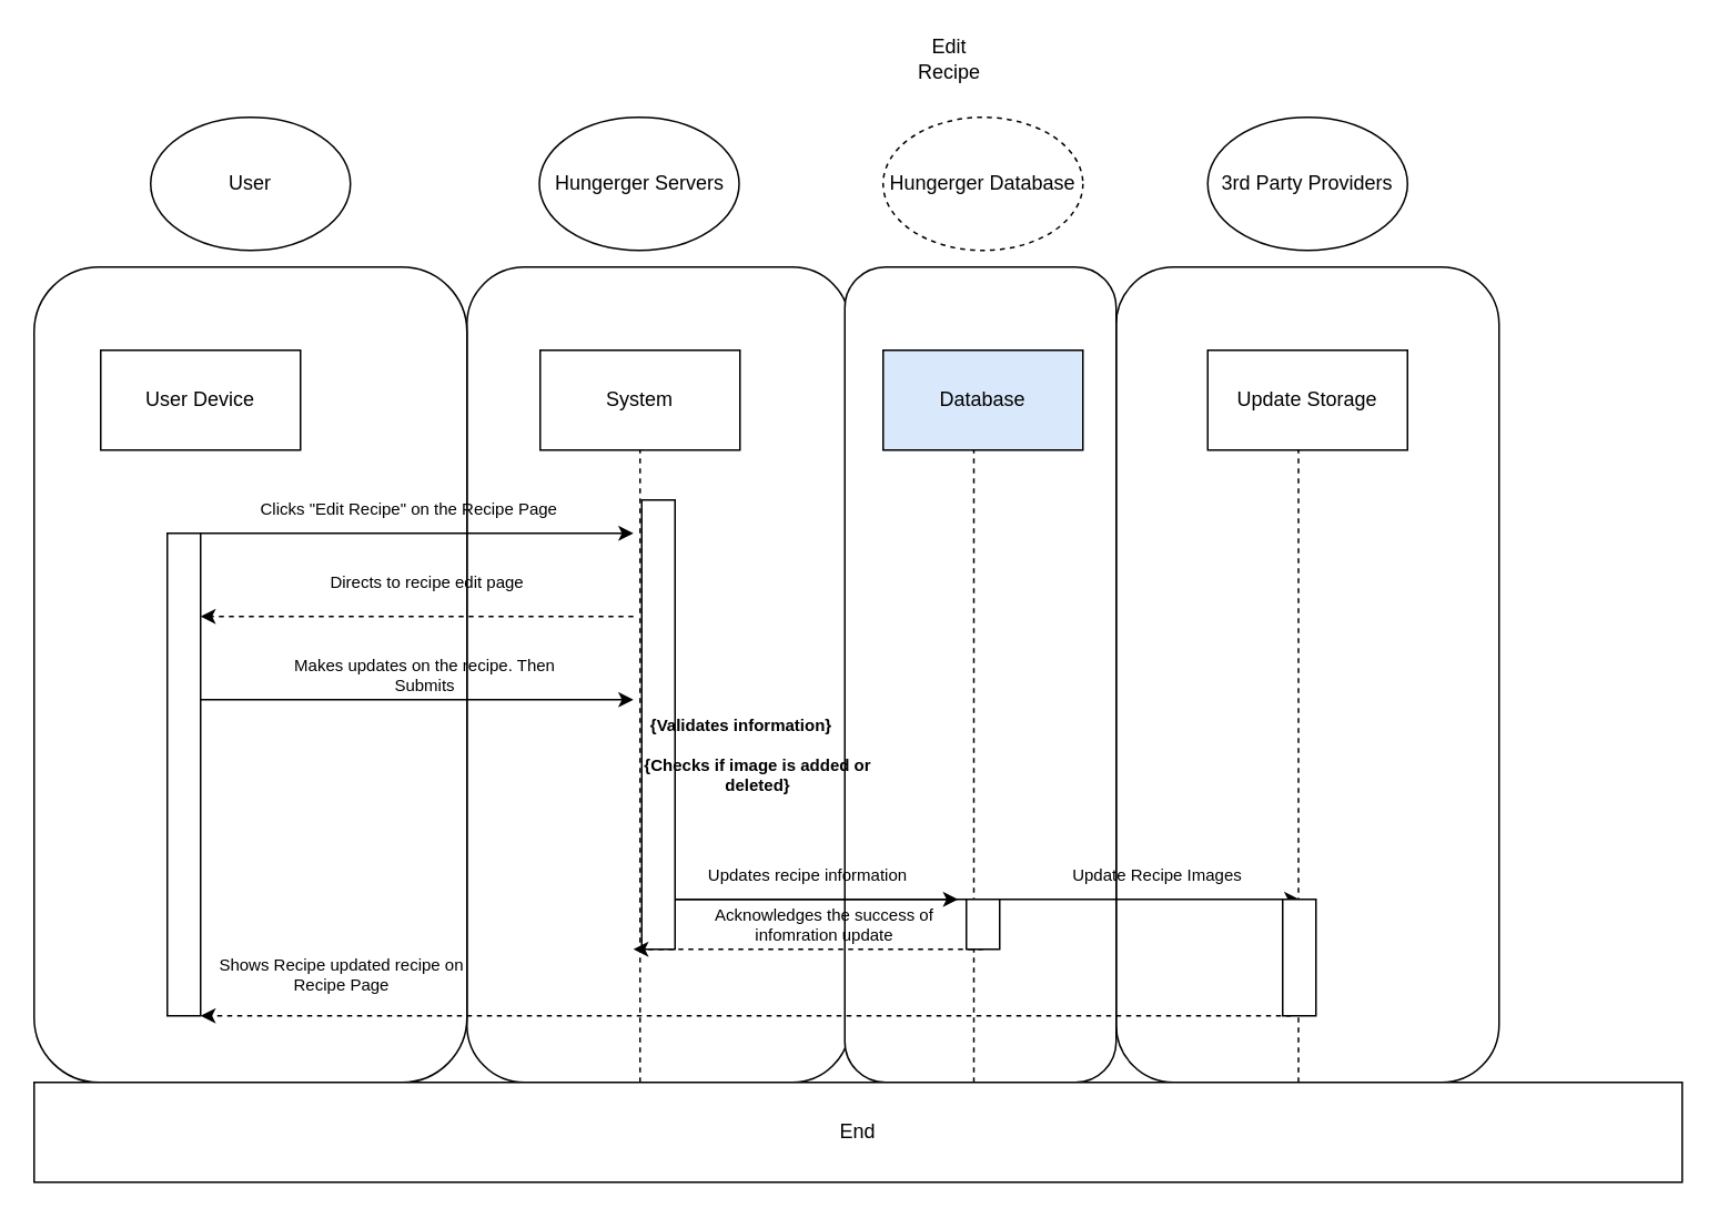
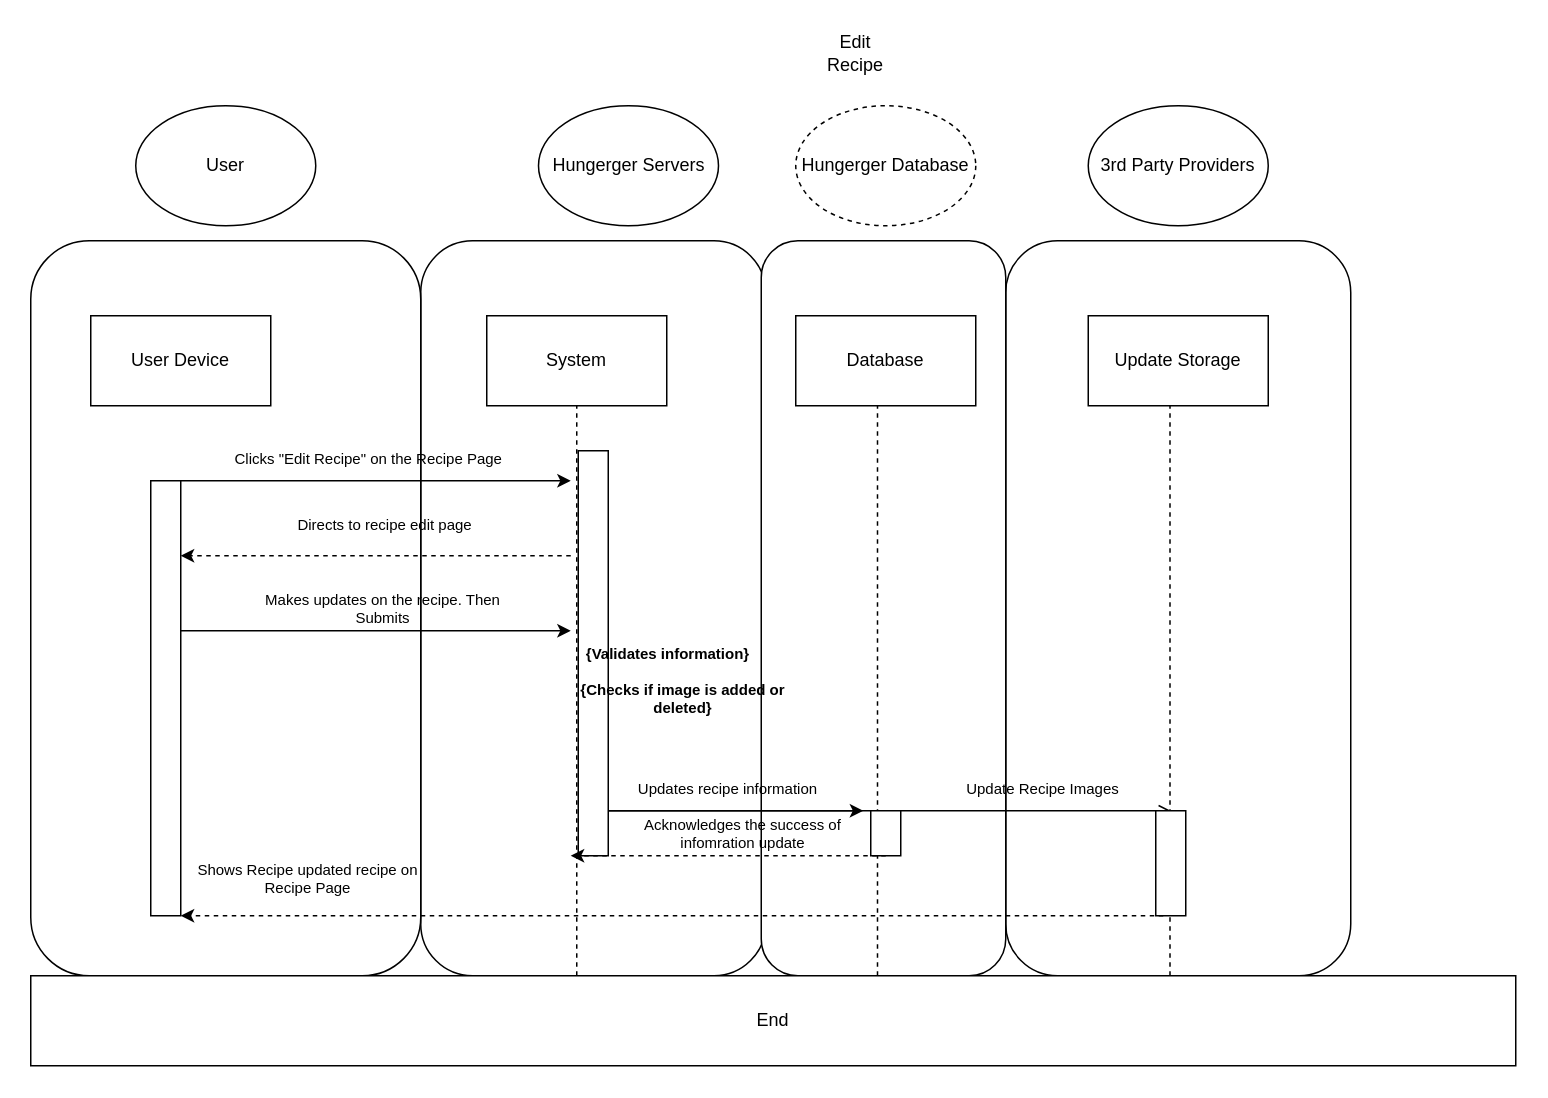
  <mxCell id="0" />
  <mxCell id="1" parent="0" />
  <mxCell id="2" value="" style="rounded=1;whiteSpace=wrap;html=1;" vertex="1" parent="1"><mxGeometry x="670" y="160" width="230" height="490" as="geometry" /></mxCell>
  <mxCell id="3" value="" style="rounded=1;whiteSpace=wrap;html=1;" vertex="1" parent="1"><mxGeometry x="280" y="160" width="230" height="490" as="geometry" /></mxCell>
  <mxCell id="4" value="" style="rounded=1;whiteSpace=wrap;html=1;" vertex="1" parent="1"><mxGeometry x="507" y="160" width="163" height="490" as="geometry" /></mxCell>
  <mxCell id="5" value="" style="rounded=1;whiteSpace=wrap;html=1;" vertex="1" parent="1"><mxGeometry x="20" y="160" width="260" height="490" as="geometry" /></mxCell>
  <mxCell id="6" value="User Device" style="rounded=0;whiteSpace=wrap;html=1;" vertex="1" parent="1"><mxGeometry x="60" y="210" width="120" height="60" as="geometry" /></mxCell>
  <mxCell id="7" value="System" style="rounded=0;whiteSpace=wrap;html=1;" vertex="1" parent="1"><mxGeometry x="324" y="210" width="120" height="60" as="geometry" /></mxCell>
- <mxCell id="8" value="Database" style="rounded=0;whiteSpace=wrap;html=1;fillColor=#dae8fc;" vertex="1" parent="1"><mxGeometry x="530" y="210" width="120" height="60" as="geometry" /></mxCell>
+ <mxCell id="8" value="Database" style="rounded=0;whiteSpace=wrap;html=1;" vertex="1" parent="1"><mxGeometry x="530" y="210" width="120" height="60" as="geometry" /></mxCell>
  <mxCell id="9" value="Update Storage" style="rounded=0;whiteSpace=wrap;html=1;" vertex="1" parent="1"><mxGeometry x="725" y="210" width="120" height="60" as="geometry" /></mxCell>
  <mxCell id="10" value="End" style="rounded=0;whiteSpace=wrap;html=1;" vertex="1" parent="1"><mxGeometry x="20" y="650" width="990" height="60" as="geometry" /></mxCell>
  <mxCell id="11" value="" style="endArrow=none;dashed=1;html=1;rounded=0;entryX=0.5;entryY=1;entryDx=0;entryDy=0;exitX=0.09;exitY=0;exitDx=0;exitDy=0;exitPerimeter=0;" edge="1" parent="1"><mxGeometry width="50" height="50" relative="1" as="geometry"><mxPoint x="384" y="650" as="sourcePoint" /><mxPoint x="384" y="270" as="targetPoint" /><Array as="points"><mxPoint x="384" y="460" /></Array></mxGeometry></mxCell>
  <mxCell id="12" value="" style="endArrow=none;dashed=1;html=1;rounded=0;entryX=0.5;entryY=1;entryDx=0;entryDy=0;exitX=0.09;exitY=0;exitDx=0;exitDy=0;exitPerimeter=0;" edge="1" parent="1"><mxGeometry width="50" height="50" relative="1" as="geometry"><mxPoint x="584.5" y="650" as="sourcePoint" /><mxPoint x="584.5" y="270" as="targetPoint" /><Array as="points"><mxPoint x="584.5" y="460" /></Array></mxGeometry></mxCell>
  <mxCell id="13" value="" style="endArrow=none;dashed=1;html=1;rounded=0;entryX=0.5;entryY=1;entryDx=0;entryDy=0;exitX=0.09;exitY=0;exitDx=0;exitDy=0;exitPerimeter=0;" edge="1" parent="1"><mxGeometry width="50" height="50" relative="1" as="geometry"><mxPoint x="779.5" y="650" as="sourcePoint" /><mxPoint x="779.5" y="270" as="targetPoint" /><Array as="points"><mxPoint x="779.5" y="460" /></Array></mxGeometry></mxCell>
  <mxCell id="14" value="" style="endArrow=classic;html=1;rounded=0;" edge="1" parent="1"><mxGeometry width="50" height="50" relative="1" as="geometry"><mxPoint x="120" y="320" as="sourcePoint" /><mxPoint x="380" y="320" as="targetPoint" /></mxGeometry></mxCell>
  <mxCell id="15" value="&lt;font style=&quot;font-size: 10px;&quot;&gt;Clicks &quot;Edit Recipe&quot; on the Recipe Page&lt;/font&gt;" style="text;html=1;align=center;verticalAlign=middle;resizable=0;points=[];autosize=1;strokeColor=none;fillColor=none;" vertex="1" parent="1"><mxGeometry x="145" y="290" width="200" height="30" as="geometry" /></mxCell>
  <mxCell id="16" value="" style="endArrow=classic;html=1;rounded=0;dashed=1;" edge="1" parent="1"><mxGeometry width="50" height="50" relative="1" as="geometry"><mxPoint x="380" y="370" as="sourcePoint" /><mxPoint x="120" y="370" as="targetPoint" /></mxGeometry></mxCell>
  <mxCell id="17" value="&lt;div style=&quot;font-size: 10px;&quot;&gt;&lt;font style=&quot;font-size: 10px;&quot;&gt;&amp;nbsp;Directs to recipe edit page&lt;/font&gt;&lt;/div&gt;&lt;div style=&quot;font-size: 10px;&quot;&gt;&lt;br style=&quot;font-size: 10px;&quot;&gt;&lt;/div&gt;" style="text;html=1;strokeColor=none;fillColor=none;align=center;verticalAlign=middle;whiteSpace=wrap;rounded=0;fontSize=10;" vertex="1" parent="1"><mxGeometry x="170" y="340" width="170" height="30" as="geometry" /></mxCell>
  <mxCell id="18" value="" style="endArrow=classic;html=1;rounded=0;" edge="1" parent="1"><mxGeometry width="50" height="50" relative="1" as="geometry"><mxPoint x="120" y="420" as="sourcePoint" /><mxPoint x="380" y="420" as="targetPoint" /></mxGeometry></mxCell>
  <mxCell id="19" value="&lt;div style=&quot;&quot;&gt;Makes updates on the recipe. Then Submits&lt;br&gt;&lt;/div&gt;" style="text;html=1;strokeColor=none;fillColor=none;align=center;verticalAlign=middle;whiteSpace=wrap;rounded=0;fontSize=10;" vertex="1" parent="1"><mxGeometry x="170" y="390" width="170" height="30" as="geometry" /></mxCell>
  <mxCell id="20" value="" style="endArrow=classic;html=1;rounded=0;" edge="1" parent="1"><mxGeometry width="50" height="50" relative="1" as="geometry"><mxPoint x="395" y="540" as="sourcePoint" /><mxPoint x="575" y="540" as="targetPoint" /></mxGeometry></mxCell>
  <mxCell id="21" value="&lt;div style=&quot;&quot;&gt;Updates recipe information&lt;br&gt;&lt;/div&gt;" style="text;html=1;strokeColor=none;fillColor=none;align=center;verticalAlign=middle;whiteSpace=wrap;rounded=0;fontSize=10;" vertex="1" parent="1"><mxGeometry x="400" y="510" width="170" height="30" as="geometry" /></mxCell>
- <mxCell id="22" value="" style="endArrow=classic;html=1;rounded=0;exitX=0;exitY=1;exitDx=0;exitDy=0;entryX=1;entryY=1;entryDx=0;entryDy=0;" edge="1" parent="1" source="21" target="23"><mxGeometry width="50" height="50" relative="1" as="geometry"><mxPoint x="520" y="450" as="sourcePoint" /><mxPoint x="890" y="540" as="targetPoint" /></mxGeometry></mxCell>
+ <mxCell id="22" value="" style="endArrow=open;html=1;rounded=0;exitX=0;exitY=1;exitDx=0;exitDy=0;entryX=1;entryY=1;entryDx=0;entryDy=0;" edge="1" parent="1" source="21" target="23"><mxGeometry width="50" height="50" relative="1" as="geometry"><mxPoint x="520" y="450" as="sourcePoint" /><mxPoint x="890" y="540" as="targetPoint" /></mxGeometry></mxCell>
  <mxCell id="23" value="&lt;div style=&quot;&quot;&gt;Update Recipe Images&lt;/div&gt;" style="text;html=1;strokeColor=none;fillColor=none;align=center;verticalAlign=middle;whiteSpace=wrap;rounded=0;fontSize=10;" vertex="1" parent="1"><mxGeometry x="610" y="510" width="170" height="30" as="geometry" /></mxCell>
  <mxCell id="24" value="" style="endArrow=classic;html=1;rounded=0;dashed=1;exitX=0.25;exitY=1;exitDx=0;exitDy=0;" edge="1" parent="1" source="38"><mxGeometry width="50" height="50" relative="1" as="geometry"><mxPoint x="890" y="610" as="sourcePoint" /><mxPoint x="120" y="610" as="targetPoint" /></mxGeometry></mxCell>
  <mxCell id="25" value="&lt;div style=&quot;&quot;&gt;Shows Recipe updated recipe on Recipe Page&lt;/div&gt;" style="text;html=1;strokeColor=none;fillColor=none;align=center;verticalAlign=middle;whiteSpace=wrap;rounded=0;fontSize=10;" vertex="1" parent="1"><mxGeometry x="120" y="570" width="170" height="30" as="geometry" /></mxCell>
  <mxCell id="26" value="" style="rounded=0;whiteSpace=wrap;html=1;" vertex="1" parent="1"><mxGeometry x="385" y="300" width="20" height="270" as="geometry" /></mxCell>
  <mxCell id="27" value="User" style="ellipse;whiteSpace=wrap;html=1;" vertex="1" parent="1"><mxGeometry x="90" y="70" width="120" height="80" as="geometry" /></mxCell>
- <mxCell id="28" value="Hungerger Servers" style="ellipse;whiteSpace=wrap;html=1;" vertex="1" parent="1"><mxGeometry x="323.5" y="70" width="120" height="80" as="geometry" /></mxCell>
+ <mxCell id="28" value="Hungerger Servers" style="ellipse;whiteSpace=wrap;html=1;" vertex="1" parent="1"><mxGeometry x="358.5" y="70" width="120" height="80" as="geometry" /></mxCell>
  <mxCell id="29" value="Hungerger Database" style="ellipse;whiteSpace=wrap;html=1;dashed=1;" vertex="1" parent="1"><mxGeometry x="530" y="70" width="120" height="80" as="geometry" /></mxCell>
  <mxCell id="30" value="3rd Party Providers" style="ellipse;whiteSpace=wrap;html=1;" vertex="1" parent="1"><mxGeometry x="725" y="70" width="120" height="80" as="geometry" /></mxCell>
  <mxCell id="31" value="Edit Recipe" style="text;html=1;strokeColor=none;fillColor=none;align=center;verticalAlign=middle;whiteSpace=wrap;rounded=0;" vertex="1" parent="1"><mxGeometry x="540" y="20" width="60" height="30" as="geometry" /></mxCell>
  <mxCell id="32" value="&lt;div style=&quot;&quot;&gt;&lt;b&gt;{Checks if image is added or deleted}&lt;/b&gt;&lt;br&gt;&lt;/div&gt;" style="text;html=1;strokeColor=none;fillColor=none;align=center;verticalAlign=middle;whiteSpace=wrap;rounded=0;fontSize=10;" vertex="1" parent="1"><mxGeometry x="370" y="450" width="170" height="30" as="geometry" /></mxCell>
  <mxCell id="33" value="" style="rounded=0;whiteSpace=wrap;html=1;" vertex="1" parent="1"><mxGeometry x="100" y="320" width="20" height="290" as="geometry" /></mxCell>
  <mxCell id="34" value="&lt;div style=&quot;&quot;&gt;&lt;b&gt;{Validates information}&lt;/b&gt;&lt;br&gt;&lt;/div&gt;" style="text;html=1;strokeColor=none;fillColor=none;align=center;verticalAlign=middle;whiteSpace=wrap;rounded=0;fontSize=10;" vertex="1" parent="1"><mxGeometry x="360" y="420" width="170" height="30" as="geometry" /></mxCell>
  <mxCell id="35" value="" style="endArrow=classic;html=1;rounded=0;dashed=1;" edge="1" parent="1"><mxGeometry width="50" height="50" relative="1" as="geometry"><mxPoint x="590" y="570" as="sourcePoint" /><mxPoint x="380" y="570" as="targetPoint" /></mxGeometry></mxCell>
  <mxCell id="36" value="&lt;div style=&quot;&quot;&gt;Acknowledges the success of infomration update&lt;/div&gt;" style="text;html=1;strokeColor=none;fillColor=none;align=center;verticalAlign=middle;whiteSpace=wrap;rounded=0;fontSize=10;" vertex="1" parent="1"><mxGeometry x="410" y="540" width="170" height="30" as="geometry" /></mxCell>
  <mxCell id="37" value="" style="rounded=0;whiteSpace=wrap;html=1;" vertex="1" parent="1"><mxGeometry x="580" y="540" width="20" height="30" as="geometry" /></mxCell>
  <mxCell id="38" value="" style="rounded=0;whiteSpace=wrap;html=1;" vertex="1" parent="1"><mxGeometry x="770" y="540" width="20" height="70" as="geometry" /></mxCell>
